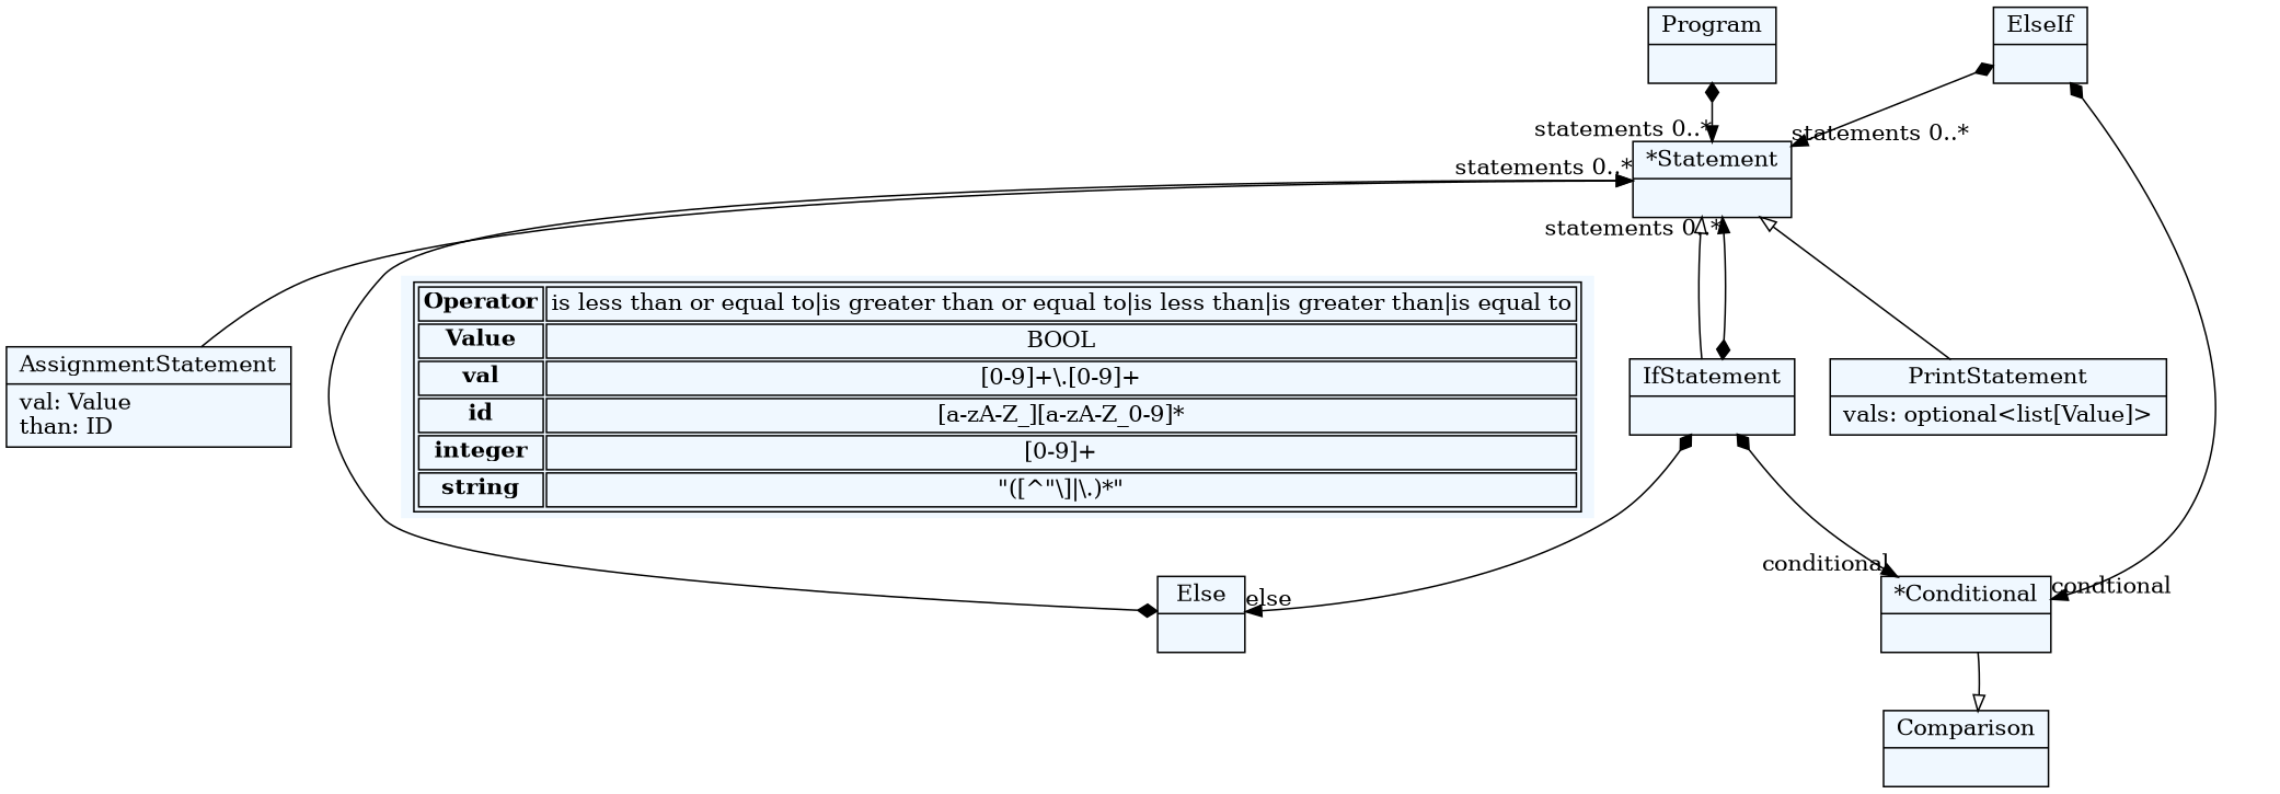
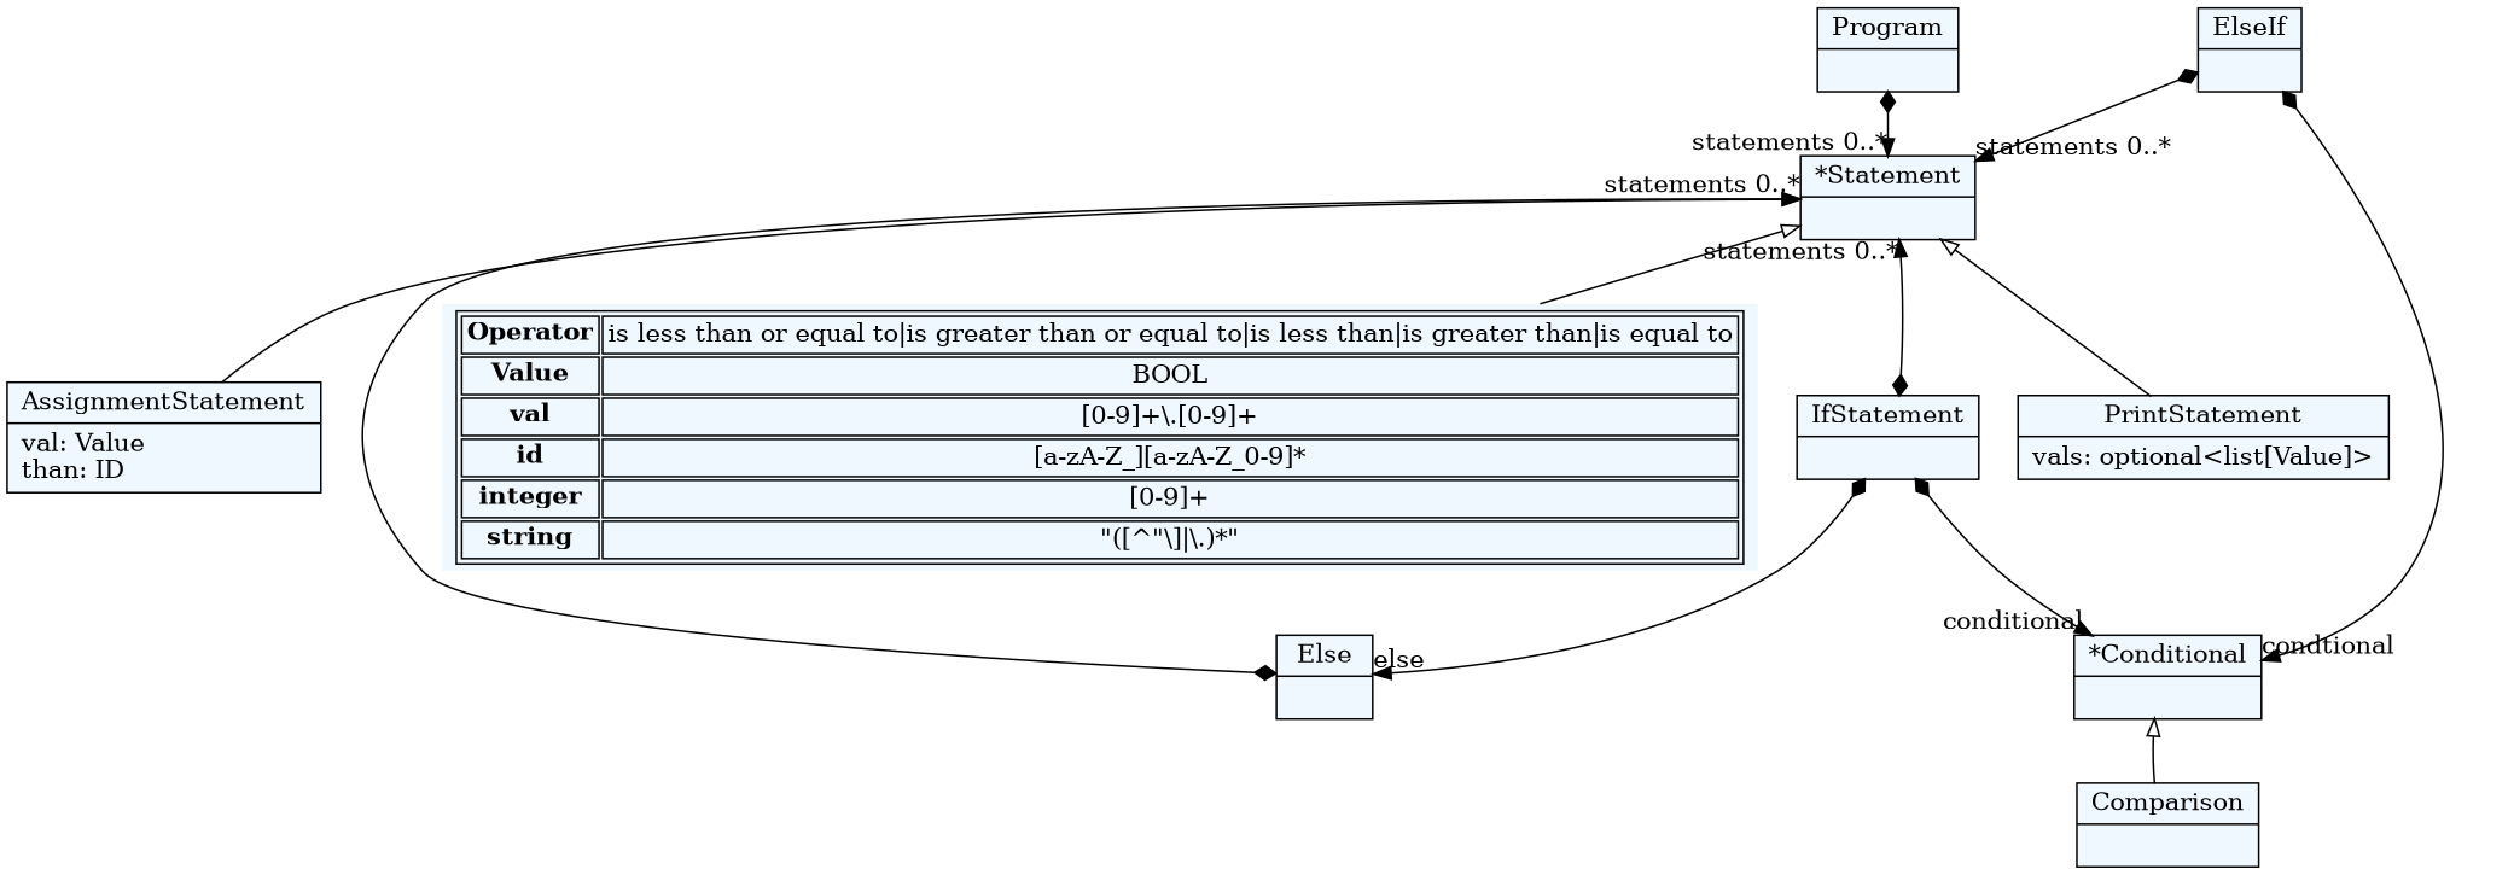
  digraph {
    fontname="Bitstream Vera Sans"
    fontsize=8
    nodesep=0.3
    node [fillcolor=aliceblue shape=record style=filled]
    edge [arrowtail=diamond dir=both]
    n1 [label="{Program|}"]
    n2 [label="{*Statement|}"]
    n3 [label="{PrintStatement|vals: optional\<list[Value]\>\l}"]
    n4 [label="{AssignmentStatement|val: Value\lthan: ID\l}"]
    n5 [label="{IfStatement|}"]
    n6 [label="{Else|}"]
    n7 [label="{*Conditional|}"]
    n8 [label="{Comparison|}"]
    n9 [label="{ElseIf|}"]
    n10 [label=< <table> 	<tr> 		<td><b>Operator</b></td><td>is less than or equal to|is greater than or equal to|is less than|is greater than|is equal to</td> 	</tr> 	<tr> 		<td><b>Value</b></td><td>BOOL</td> 	</tr> 	<tr> 		<td><b>val</b></td><td>[0-9]+\.[0-9]+</td> 	</tr> 	<tr> 		<td><b>id</b></td><td>[a-zA-Z_][a-zA-Z_0-9]*</td> 	</tr> 	<tr> 		<td><b>integer</b></td><td>[0-9]+</td> 	</tr> 	<tr> 		<td><b>string</b></td><td>&quot;([^&quot;\\]|\\.)*&quot;</td> 	</tr> </table> > shape=plaintext]
    n1 -> n2 [headlabel="statements 0..*"]
    n2 -> n3 [arrowtail=empty dir=back]
    n2 -> n4 [arrowtail=empty dir=back]
-   n2 -> n5 [arrowtail=empty dir=back]
+   n2 -> n10 [arrowtail=empty dir=back]
    n5 -> n2 [headlabel="statements 0..*"]
    n5 -> n6 [headlabel="else "]
    n5 -> n7 [headlabel="conditional "]
    n6 -> n2 [headlabel="statements 0..*"]
-   n8 -> n7 [arrowtail=empty dir=back]
+   n7 -> n8 [arrowtail=empty dir=back]
    n9 -> n2 [headlabel="statements 0..*"]
    n9 -> n7 [headlabel="condtional "]
  }
